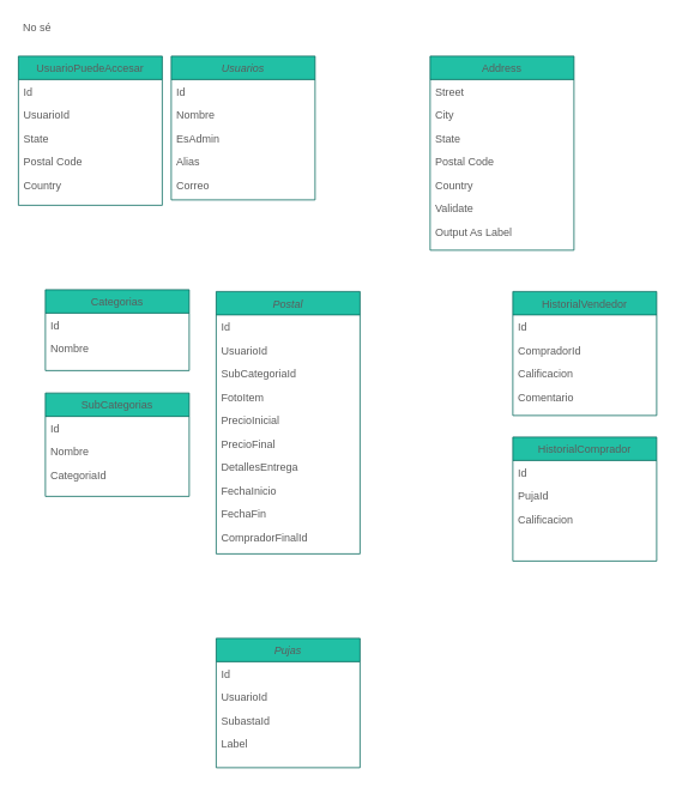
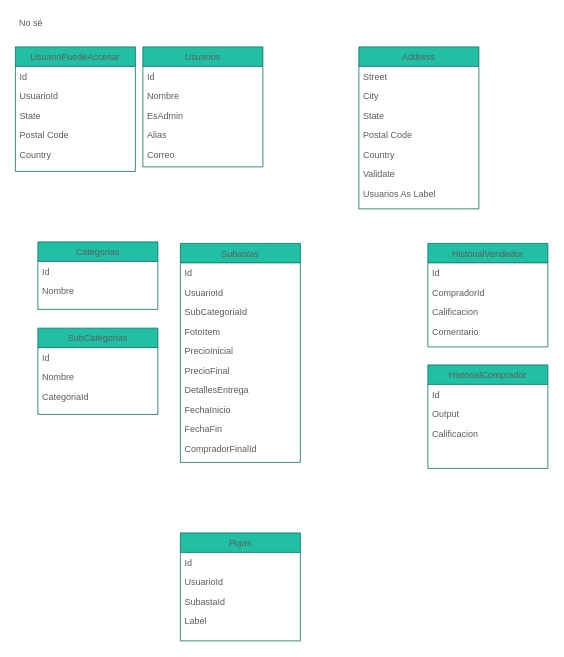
  <mxCell id="0" />
  <mxCell id="1" parent="0" />
  <mxCell id="2" value="Usuarios" style="swimlane;fontStyle=2;align=center;verticalAlign=top;childLayout=stackLayout;horizontal=1;startSize=26;horizontalStack=0;resizeParent=1;resizeLast=0;collapsible=1;marginBottom=0;shadow=0;strokeWidth=1;fillColor=#21C0A5;strokeColor=#006658;fontColor=#5C5C5C;" parent="1" vertex="1"><mxGeometry x="190" y="62" width="160" height="160" as="geometry"><mxRectangle x="230" y="140" width="160" height="26" as="alternateBounds" /></mxGeometry></mxCell>
  <mxCell id="3" value="Id" style="text;align=left;verticalAlign=top;spacingLeft=4;spacingRight=4;overflow=hidden;rotatable=0;points=[[0,0.5],[1,0.5]];portConstraint=eastwest;fontColor=#5C5C5C;" parent="2" vertex="1"><mxGeometry y="26" width="160" height="26" as="geometry" /></mxCell>
  <mxCell id="4" value="Nombre" style="text;align=left;verticalAlign=top;spacingLeft=4;spacingRight=4;overflow=hidden;rotatable=0;points=[[0,0.5],[1,0.5]];portConstraint=eastwest;shadow=0;html=0;fontColor=#5C5C5C;" parent="2" vertex="1"><mxGeometry y="52" width="160" height="26" as="geometry" /></mxCell>
  <mxCell id="5" value="EsAdmin" style="text;align=left;verticalAlign=top;spacingLeft=4;spacingRight=4;overflow=hidden;rotatable=0;points=[[0,0.5],[1,0.5]];portConstraint=eastwest;shadow=0;html=0;fontColor=#5C5C5C;" parent="2" vertex="1"><mxGeometry y="78" width="160" height="26" as="geometry" /></mxCell>
  <mxCell id="6" value="Alias" style="text;align=left;verticalAlign=top;spacingLeft=4;spacingRight=4;overflow=hidden;rotatable=0;points=[[0,0.5],[1,0.5]];portConstraint=eastwest;shadow=0;html=0;fontColor=#5C5C5C;" vertex="1" parent="2"><mxGeometry y="104" width="160" height="26" as="geometry" /></mxCell>
  <mxCell id="7" value="Correo" style="text;align=left;verticalAlign=top;spacingLeft=4;spacingRight=4;overflow=hidden;rotatable=0;points=[[0,0.5],[1,0.5]];portConstraint=eastwest;shadow=0;html=0;fontColor=#5C5C5C;" vertex="1" parent="2"><mxGeometry y="130" width="160" height="26" as="geometry" /></mxCell>
  <mxCell id="8" value="Categorias" style="swimlane;fontStyle=0;align=center;verticalAlign=top;childLayout=stackLayout;horizontal=1;startSize=26;horizontalStack=0;resizeParent=1;resizeLast=0;collapsible=1;marginBottom=0;shadow=0;strokeWidth=1;fillColor=#21C0A5;strokeColor=#006658;fontColor=#5C5C5C;" parent="1" vertex="1"><mxGeometry x="50" y="322" width="160" height="90" as="geometry"><mxRectangle x="130" y="380" width="160" height="26" as="alternateBounds" /></mxGeometry></mxCell>
  <mxCell id="9" value="Id" style="text;align=left;verticalAlign=top;spacingLeft=4;spacingRight=4;overflow=hidden;rotatable=0;points=[[0,0.5],[1,0.5]];portConstraint=eastwest;fontColor=#5C5C5C;" parent="8" vertex="1"><mxGeometry y="26" width="160" height="26" as="geometry" /></mxCell>
  <mxCell id="10" value="Nombre" style="text;align=left;verticalAlign=top;spacingLeft=4;spacingRight=4;overflow=hidden;rotatable=0;points=[[0,0.5],[1,0.5]];portConstraint=eastwest;shadow=0;html=0;fontColor=#5C5C5C;" parent="8" vertex="1"><mxGeometry y="52" width="160" height="26" as="geometry" /></mxCell>
  <mxCell id="11" value="Address" style="swimlane;fontStyle=0;align=center;verticalAlign=top;childLayout=stackLayout;horizontal=1;startSize=26;horizontalStack=0;resizeParent=1;resizeLast=0;collapsible=1;marginBottom=0;shadow=0;strokeWidth=1;fillColor=#21C0A5;strokeColor=#006658;fontColor=#5C5C5C;" parent="1" vertex="1"><mxGeometry x="478" y="62" width="160" height="216" as="geometry"><mxRectangle x="550" y="140" width="160" height="26" as="alternateBounds" /></mxGeometry></mxCell>
  <mxCell id="12" value="Street" style="text;align=left;verticalAlign=top;spacingLeft=4;spacingRight=4;overflow=hidden;rotatable=0;points=[[0,0.5],[1,0.5]];portConstraint=eastwest;fontColor=#5C5C5C;" parent="11" vertex="1"><mxGeometry y="26" width="160" height="26" as="geometry" /></mxCell>
  <mxCell id="13" value="City" style="text;align=left;verticalAlign=top;spacingLeft=4;spacingRight=4;overflow=hidden;rotatable=0;points=[[0,0.5],[1,0.5]];portConstraint=eastwest;shadow=0;html=0;fontColor=#5C5C5C;" parent="11" vertex="1"><mxGeometry y="52" width="160" height="26" as="geometry" /></mxCell>
  <mxCell id="14" value="State" style="text;align=left;verticalAlign=top;spacingLeft=4;spacingRight=4;overflow=hidden;rotatable=0;points=[[0,0.5],[1,0.5]];portConstraint=eastwest;shadow=0;html=0;fontColor=#5C5C5C;" parent="11" vertex="1"><mxGeometry y="78" width="160" height="26" as="geometry" /></mxCell>
  <mxCell id="15" value="Postal Code" style="text;align=left;verticalAlign=top;spacingLeft=4;spacingRight=4;overflow=hidden;rotatable=0;points=[[0,0.5],[1,0.5]];portConstraint=eastwest;shadow=0;html=0;fontColor=#5C5C5C;" parent="11" vertex="1"><mxGeometry y="104" width="160" height="26" as="geometry" /></mxCell>
  <mxCell id="16" value="Country" style="text;align=left;verticalAlign=top;spacingLeft=4;spacingRight=4;overflow=hidden;rotatable=0;points=[[0,0.5],[1,0.5]];portConstraint=eastwest;shadow=0;html=0;fontColor=#5C5C5C;" parent="11" vertex="1"><mxGeometry y="130" width="160" height="26" as="geometry" /></mxCell>
  <mxCell id="17" value="Validate" style="text;align=left;verticalAlign=top;spacingLeft=4;spacingRight=4;overflow=hidden;rotatable=0;points=[[0,0.5],[1,0.5]];portConstraint=eastwest;fontColor=#5C5C5C;" parent="11" vertex="1"><mxGeometry y="156" width="160" height="26" as="geometry" /></mxCell>
- <mxCell id="18" value="Output As Label" style="text;align=left;verticalAlign=top;spacingLeft=4;spacingRight=4;overflow=hidden;rotatable=0;points=[[0,0.5],[1,0.5]];portConstraint=eastwest;fontColor=#5C5C5C;" parent="11" vertex="1"><mxGeometry y="182" width="160" height="26" as="geometry" /></mxCell>
+ <mxCell id="18" value="Usuarios As Label" style="text;align=left;verticalAlign=top;spacingLeft=4;spacingRight=4;overflow=hidden;rotatable=0;points=[[0,0.5],[1,0.5]];portConstraint=eastwest;fontColor=#5C5C5C;" parent="11" vertex="1"><mxGeometry y="182" width="160" height="26" as="geometry" /></mxCell>
  <mxCell id="19" value="SubCategorias" style="swimlane;fontStyle=0;align=center;verticalAlign=top;childLayout=stackLayout;horizontal=1;startSize=26;horizontalStack=0;resizeParent=1;resizeLast=0;collapsible=1;marginBottom=0;shadow=0;strokeWidth=1;fillColor=#21C0A5;strokeColor=#006658;fontColor=#5C5C5C;" vertex="1" parent="1"><mxGeometry x="50" y="437" width="160" height="115" as="geometry"><mxRectangle x="130" y="380" width="160" height="26" as="alternateBounds" /></mxGeometry></mxCell>
  <mxCell id="20" value="Id" style="text;align=left;verticalAlign=top;spacingLeft=4;spacingRight=4;overflow=hidden;rotatable=0;points=[[0,0.5],[1,0.5]];portConstraint=eastwest;fontColor=#5C5C5C;" vertex="1" parent="19"><mxGeometry y="26" width="160" height="26" as="geometry" /></mxCell>
  <mxCell id="21" value="Nombre" style="text;align=left;verticalAlign=top;spacingLeft=4;spacingRight=4;overflow=hidden;rotatable=0;points=[[0,0.5],[1,0.5]];portConstraint=eastwest;shadow=0;html=0;fontColor=#5C5C5C;" vertex="1" parent="19"><mxGeometry y="52" width="160" height="26" as="geometry" /></mxCell>
  <mxCell id="22" value="CategoriaId" style="text;align=left;verticalAlign=top;spacingLeft=4;spacingRight=4;overflow=hidden;rotatable=0;points=[[0,0.5],[1,0.5]];portConstraint=eastwest;shadow=0;html=0;fontColor=#5C5C5C;" vertex="1" parent="19"><mxGeometry y="78" width="160" height="32" as="geometry" /></mxCell>
- <mxCell id="23" value="Postal" style="swimlane;fontStyle=2;align=center;verticalAlign=top;childLayout=stackLayout;horizontal=1;startSize=26;horizontalStack=0;resizeParent=1;resizeLast=0;collapsible=1;marginBottom=0;shadow=0;strokeWidth=1;fillColor=#21C0A5;strokeColor=#006658;fontColor=#5C5C5C;" vertex="1" parent="1"><mxGeometry x="240" y="324" width="160" height="292" as="geometry"><mxRectangle x="230" y="140" width="160" height="26" as="alternateBounds" /></mxGeometry></mxCell>
+ <mxCell id="23" value="Subastas" style="swimlane;fontStyle=2;align=center;verticalAlign=top;childLayout=stackLayout;horizontal=1;startSize=26;horizontalStack=0;resizeParent=1;resizeLast=0;collapsible=1;marginBottom=0;shadow=0;strokeWidth=1;fillColor=#21C0A5;strokeColor=#006658;fontColor=#5C5C5C;" vertex="1" parent="1"><mxGeometry x="240" y="324" width="160" height="292" as="geometry"><mxRectangle x="230" y="140" width="160" height="26" as="alternateBounds" /></mxGeometry></mxCell>
  <mxCell id="24" value="Id" style="text;align=left;verticalAlign=top;spacingLeft=4;spacingRight=4;overflow=hidden;rotatable=0;points=[[0,0.5],[1,0.5]];portConstraint=eastwest;fontColor=#5C5C5C;" vertex="1" parent="23"><mxGeometry y="26" width="160" height="26" as="geometry" /></mxCell>
  <mxCell id="25" value="UsuarioId" style="text;align=left;verticalAlign=top;spacingLeft=4;spacingRight=4;overflow=hidden;rotatable=0;points=[[0,0.5],[1,0.5]];portConstraint=eastwest;shadow=0;html=0;fontColor=#5C5C5C;" vertex="1" parent="23"><mxGeometry y="52" width="160" height="26" as="geometry" /></mxCell>
  <mxCell id="26" value="SubCategoriaId" style="text;align=left;verticalAlign=top;spacingLeft=4;spacingRight=4;overflow=hidden;rotatable=0;points=[[0,0.5],[1,0.5]];portConstraint=eastwest;shadow=0;html=0;fontColor=#5C5C5C;" vertex="1" parent="23"><mxGeometry y="78" width="160" height="26" as="geometry" /></mxCell>
  <mxCell id="27" value="FotoItem" style="text;align=left;verticalAlign=top;spacingLeft=4;spacingRight=4;overflow=hidden;rotatable=0;points=[[0,0.5],[1,0.5]];portConstraint=eastwest;shadow=0;html=0;fontColor=#5C5C5C;" vertex="1" parent="23"><mxGeometry y="104" width="160" height="26" as="geometry" /></mxCell>
  <mxCell id="28" value="PrecioInicial" style="text;align=left;verticalAlign=top;spacingLeft=4;spacingRight=4;overflow=hidden;rotatable=0;points=[[0,0.5],[1,0.5]];portConstraint=eastwest;shadow=0;html=0;fontColor=#5C5C5C;" vertex="1" parent="23"><mxGeometry y="130" width="160" height="26" as="geometry" /></mxCell>
  <mxCell id="29" value="PrecioFinal" style="text;align=left;verticalAlign=top;spacingLeft=4;spacingRight=4;overflow=hidden;rotatable=0;points=[[0,0.5],[1,0.5]];portConstraint=eastwest;shadow=0;html=0;fontColor=#5C5C5C;" vertex="1" parent="23"><mxGeometry y="156" width="160" height="26" as="geometry" /></mxCell>
  <mxCell id="30" value="DetallesEntrega" style="text;align=left;verticalAlign=top;spacingLeft=4;spacingRight=4;overflow=hidden;rotatable=0;points=[[0,0.5],[1,0.5]];portConstraint=eastwest;shadow=0;html=0;fontColor=#5C5C5C;" vertex="1" parent="23"><mxGeometry y="182" width="160" height="26" as="geometry" /></mxCell>
  <mxCell id="31" value="FechaInicio" style="text;align=left;verticalAlign=top;spacingLeft=4;spacingRight=4;overflow=hidden;rotatable=0;points=[[0,0.5],[1,0.5]];portConstraint=eastwest;shadow=0;html=0;fontColor=#5C5C5C;" vertex="1" parent="23"><mxGeometry y="208" width="160" height="26" as="geometry" /></mxCell>
  <mxCell id="32" value="FechaFin" style="text;align=left;verticalAlign=top;spacingLeft=4;spacingRight=4;overflow=hidden;rotatable=0;points=[[0,0.5],[1,0.5]];portConstraint=eastwest;shadow=0;html=0;fontColor=#5C5C5C;" vertex="1" parent="23"><mxGeometry y="234" width="160" height="26" as="geometry" /></mxCell>
  <mxCell id="33" value="CompradorFinalId" style="text;align=left;verticalAlign=top;spacingLeft=4;spacingRight=4;overflow=hidden;rotatable=0;points=[[0,0.5],[1,0.5]];portConstraint=eastwest;shadow=0;html=0;fontColor=#5C5C5C;" vertex="1" parent="23"><mxGeometry y="260" width="160" height="26" as="geometry" /></mxCell>
  <mxCell id="34" value="UsuarioPuedeAccesar" style="swimlane;fontStyle=0;align=center;verticalAlign=top;childLayout=stackLayout;horizontal=1;startSize=26;horizontalStack=0;resizeParent=1;resizeLast=0;collapsible=1;marginBottom=0;shadow=0;strokeWidth=1;fillColor=#21C0A5;strokeColor=#006658;fontColor=#5C5C5C;" vertex="1" parent="1"><mxGeometry x="20" y="62" width="160" height="166" as="geometry"><mxRectangle x="550" y="140" width="160" height="26" as="alternateBounds" /></mxGeometry></mxCell>
  <mxCell id="35" value="Id" style="text;align=left;verticalAlign=top;spacingLeft=4;spacingRight=4;overflow=hidden;rotatable=0;points=[[0,0.5],[1,0.5]];portConstraint=eastwest;fontColor=#5C5C5C;" vertex="1" parent="34"><mxGeometry y="26" width="160" height="26" as="geometry" /></mxCell>
  <mxCell id="36" value="UsuarioId" style="text;align=left;verticalAlign=top;spacingLeft=4;spacingRight=4;overflow=hidden;rotatable=0;points=[[0,0.5],[1,0.5]];portConstraint=eastwest;shadow=0;html=0;fontColor=#5C5C5C;" vertex="1" parent="34"><mxGeometry y="52" width="160" height="26" as="geometry" /></mxCell>
  <mxCell id="37" value="State" style="text;align=left;verticalAlign=top;spacingLeft=4;spacingRight=4;overflow=hidden;rotatable=0;points=[[0,0.5],[1,0.5]];portConstraint=eastwest;shadow=0;html=0;fontColor=#5C5C5C;" vertex="1" parent="34"><mxGeometry y="78" width="160" height="26" as="geometry" /></mxCell>
  <mxCell id="38" value="Postal Code" style="text;align=left;verticalAlign=top;spacingLeft=4;spacingRight=4;overflow=hidden;rotatable=0;points=[[0,0.5],[1,0.5]];portConstraint=eastwest;shadow=0;html=0;fontColor=#5C5C5C;" vertex="1" parent="34"><mxGeometry y="104" width="160" height="26" as="geometry" /></mxCell>
  <mxCell id="39" value="Country" style="text;align=left;verticalAlign=top;spacingLeft=4;spacingRight=4;overflow=hidden;rotatable=0;points=[[0,0.5],[1,0.5]];portConstraint=eastwest;shadow=0;html=0;fontColor=#5C5C5C;" vertex="1" parent="34"><mxGeometry y="130" width="160" height="26" as="geometry" /></mxCell>
  <mxCell id="40" value="HistorialVendedor" style="swimlane;fontStyle=0;align=center;verticalAlign=top;childLayout=stackLayout;horizontal=1;startSize=26;horizontalStack=0;resizeParent=1;resizeLast=0;collapsible=1;marginBottom=0;shadow=0;strokeWidth=1;fillColor=#21C0A5;strokeColor=#006658;fontColor=#5C5C5C;" vertex="1" parent="1"><mxGeometry x="570" y="324" width="160" height="138" as="geometry"><mxRectangle x="550" y="140" width="160" height="26" as="alternateBounds" /></mxGeometry></mxCell>
  <mxCell id="41" value="Id" style="text;align=left;verticalAlign=top;spacingLeft=4;spacingRight=4;overflow=hidden;rotatable=0;points=[[0,0.5],[1,0.5]];portConstraint=eastwest;fontColor=#5C5C5C;" vertex="1" parent="40"><mxGeometry y="26" width="160" height="26" as="geometry" /></mxCell>
  <mxCell id="42" value="CompradorId" style="text;align=left;verticalAlign=top;spacingLeft=4;spacingRight=4;overflow=hidden;rotatable=0;points=[[0,0.5],[1,0.5]];portConstraint=eastwest;shadow=0;html=0;fontColor=#5C5C5C;" vertex="1" parent="40"><mxGeometry y="52" width="160" height="26" as="geometry" /></mxCell>
  <mxCell id="43" value="Calificacion" style="text;align=left;verticalAlign=top;spacingLeft=4;spacingRight=4;overflow=hidden;rotatable=0;points=[[0,0.5],[1,0.5]];portConstraint=eastwest;shadow=0;html=0;fontColor=#5C5C5C;" vertex="1" parent="40"><mxGeometry y="78" width="160" height="26" as="geometry" /></mxCell>
  <mxCell id="44" value="Comentario" style="text;align=left;verticalAlign=top;spacingLeft=4;spacingRight=4;overflow=hidden;rotatable=0;points=[[0,0.5],[1,0.5]];portConstraint=eastwest;shadow=0;html=0;fontColor=#5C5C5C;" vertex="1" parent="40"><mxGeometry y="104" width="160" height="26" as="geometry" /></mxCell>
  <mxCell id="45" value="No sé" style="text;html=1;strokeColor=none;fillColor=none;align=center;verticalAlign=middle;whiteSpace=wrap;fontColor=#5C5C5C;" vertex="1" parent="1"><mxGeometry x="21" y="20" width="40" height="20" as="geometry" /></mxCell>
  <mxCell id="46" value="Pujas" style="swimlane;fontStyle=2;align=center;verticalAlign=top;childLayout=stackLayout;horizontal=1;startSize=26;horizontalStack=0;resizeParent=1;resizeLast=0;collapsible=1;marginBottom=0;shadow=0;strokeWidth=1;fillColor=#21C0A5;strokeColor=#006658;fontColor=#5C5C5C;" vertex="1" parent="1"><mxGeometry x="240" y="710" width="160" height="144" as="geometry"><mxRectangle x="230" y="140" width="160" height="26" as="alternateBounds" /></mxGeometry></mxCell>
  <mxCell id="47" value="Id" style="text;align=left;verticalAlign=top;spacingLeft=4;spacingRight=4;overflow=hidden;rotatable=0;points=[[0,0.5],[1,0.5]];portConstraint=eastwest;fontColor=#5C5C5C;" vertex="1" parent="46"><mxGeometry y="26" width="160" height="26" as="geometry" /></mxCell>
  <mxCell id="48" value="UsuarioId" style="text;align=left;verticalAlign=top;spacingLeft=4;spacingRight=4;overflow=hidden;rotatable=0;points=[[0,0.5],[1,0.5]];portConstraint=eastwest;shadow=0;html=0;fontColor=#5C5C5C;" vertex="1" parent="46"><mxGeometry y="52" width="160" height="26" as="geometry" /></mxCell>
  <mxCell id="49" value="SubastaId" style="text;align=left;verticalAlign=top;spacingLeft=4;spacingRight=4;overflow=hidden;rotatable=0;points=[[0,0.5],[1,0.5]];portConstraint=eastwest;shadow=0;html=0;fontColor=#5C5C5C;" vertex="1" parent="46"><mxGeometry y="78" width="160" height="26" as="geometry" /></mxCell>
  <mxCell id="50" value="Label" style="text;align=left;verticalAlign=top;spacingLeft=4;spacingRight=4;overflow=hidden;rotatable=0;points=[[0,0.5],[1,0.5]];portConstraint=eastwest;shadow=0;html=0;fontColor=#5C5C5C;" vertex="1" parent="46"><mxGeometry y="104" width="160" height="26" as="geometry" /></mxCell>
  <mxCell id="51" value="HistorialComprador" style="swimlane;fontStyle=0;align=center;verticalAlign=top;childLayout=stackLayout;horizontal=1;startSize=26;horizontalStack=0;resizeParent=1;resizeLast=0;collapsible=1;marginBottom=0;shadow=0;strokeWidth=1;fillColor=#21C0A5;strokeColor=#006658;fontColor=#5C5C5C;" vertex="1" parent="1"><mxGeometry x="570" y="486" width="160" height="138" as="geometry"><mxRectangle x="550" y="140" width="160" height="26" as="alternateBounds" /></mxGeometry></mxCell>
  <mxCell id="52" value="Id" style="text;align=left;verticalAlign=top;spacingLeft=4;spacingRight=4;overflow=hidden;rotatable=0;points=[[0,0.5],[1,0.5]];portConstraint=eastwest;fontColor=#5C5C5C;" vertex="1" parent="51"><mxGeometry y="26" width="160" height="26" as="geometry" /></mxCell>
- <mxCell id="53" value="PujaId" style="text;align=left;verticalAlign=top;spacingLeft=4;spacingRight=4;overflow=hidden;rotatable=0;points=[[0,0.5],[1,0.5]];portConstraint=eastwest;shadow=0;html=0;fontColor=#5C5C5C;" vertex="1" parent="51"><mxGeometry y="52" width="160" height="26" as="geometry" /></mxCell>
+ <mxCell id="53" value="Output" style="text;align=left;verticalAlign=top;spacingLeft=4;spacingRight=4;overflow=hidden;rotatable=0;points=[[0,0.5],[1,0.5]];portConstraint=eastwest;shadow=0;html=0;fontColor=#5C5C5C;" vertex="1" parent="51"><mxGeometry y="52" width="160" height="26" as="geometry" /></mxCell>
  <mxCell id="54" value="Calificacion" style="text;align=left;verticalAlign=top;spacingLeft=4;spacingRight=4;overflow=hidden;rotatable=0;points=[[0,0.5],[1,0.5]];portConstraint=eastwest;shadow=0;html=0;fontColor=#5C5C5C;" vertex="1" parent="51"><mxGeometry y="78" width="160" height="26" as="geometry" /></mxCell>
